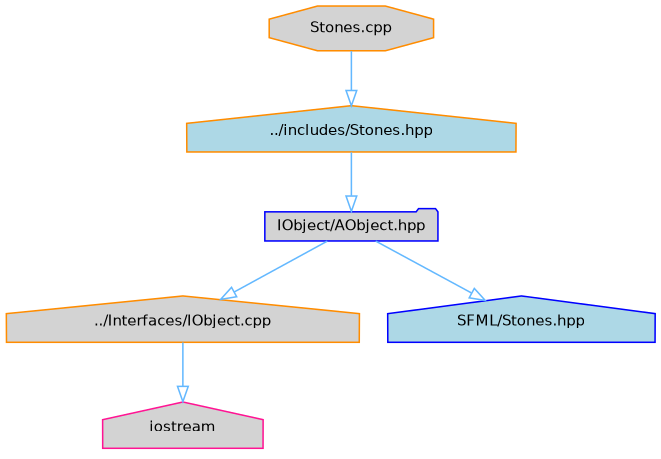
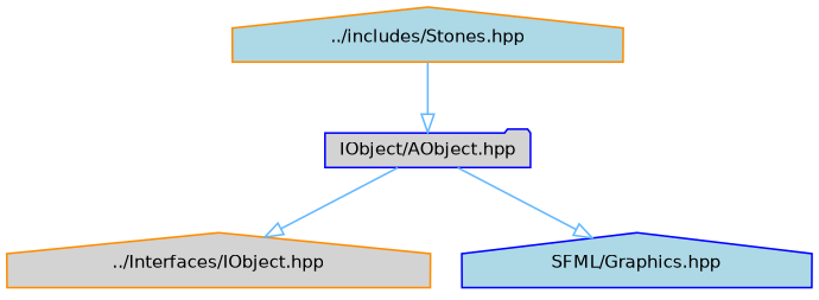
  digraph {
    node [color=darkorange fillcolor=lightgrey fontname=Helvetica fontsize=10 shape=house style=filled]
    edge [arrowhead=onormal color=steelblue1 fontname=Helvetica fontsize=10 labelfontname=Helvetica labelfontsize=10 style=solid]
-   n1 [fontcolor=black height=0.2 label="Stones.cpp" shape=octagon width=0.4]
    n2 [fillcolor=lightblue height=0.2 label="../includes/Stones.hpp" width=0.4]
    n3 [color=blue height=0.2 label="IObject/AObject.hpp" shape=folder width=0.4]
-   n4 [height=0.2 label="../Interfaces/IObject.cpp" width=0.4]
-   n5 [color=blue fillcolor=lightblue height=0.2 label="SFML/Stones.hpp" width=0.4]
-   n6 [color=deeppink height=0.2 label=iostream width=0.4]
-   n1 -> n2
+   n4 [height=0.2 label="../Interfaces/IObject.hpp" width=0.4]
+   n5 [color=blue fillcolor=lightblue height=0.2 label="SFML/Graphics.hpp" width=0.4]
    n2 -> n3
    n3 -> n4
    n3 -> n5
-   n4 -> n6
  }
